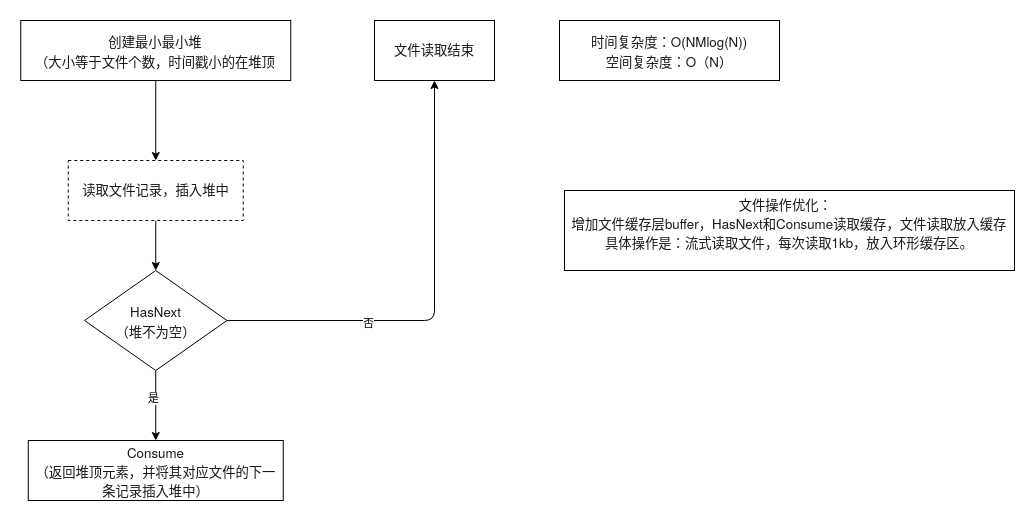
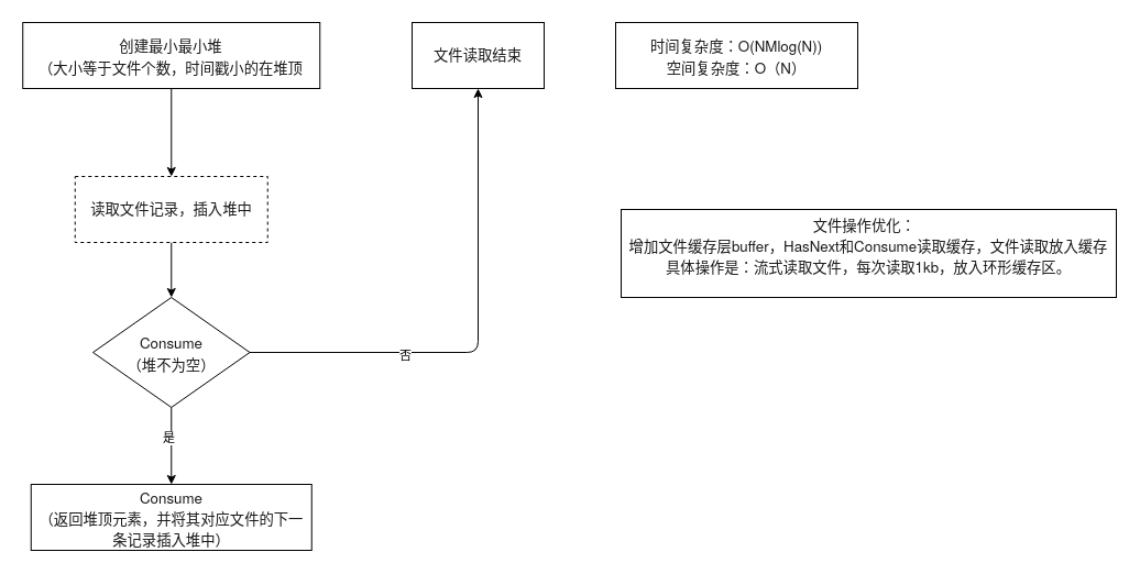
  <mxCell id="0" />
  <mxCell id="1" parent="0" />
  <mxCell id="2" value="" style="edgeStyle=none;html=1;" edge="1" parent="1" source="3" target="5"><mxGeometry relative="1" as="geometry" /></mxCell>
  <mxCell id="3" value="&lt;p style=&quot;box-sizing: border-box ; margin: 0px ; padding: 0px ; color: rgb(0 , 0 , 0) ; font-family: &amp;#34;helvetica neue&amp;#34; , &amp;#34;helvetica&amp;#34; , &amp;#34;pingfang sc&amp;#34; , &amp;#34;hiragino sans gb&amp;#34; , &amp;#34;microsoft yahei&amp;#34; , &amp;#34;\5 fae8f6f96c59ed1&amp;#34; , &amp;#34;arial&amp;#34; , sans-serif ; font-size: 16px ; background-color: rgb(255 , 255 , 255) ; line-height: 1.2&quot;&gt;&lt;span style=&quot;box-sizing: border-box ; color: rgb(25 , 25 , 25) ; font-size: 10pt&quot;&gt;创建最小最小堆&lt;/span&gt;&lt;/p&gt;&lt;p style=&quot;box-sizing: border-box ; margin: 0px ; padding: 0px ; color: rgb(0 , 0 , 0) ; font-family: &amp;#34;helvetica neue&amp;#34; , &amp;#34;helvetica&amp;#34; , &amp;#34;pingfang sc&amp;#34; , &amp;#34;hiragino sans gb&amp;#34; , &amp;#34;microsoft yahei&amp;#34; , &amp;#34;\5 fae8f6f96c59ed1&amp;#34; , &amp;#34;arial&amp;#34; , sans-serif ; font-size: 16px ; background-color: rgb(255 , 255 , 255) ; line-height: 1.2&quot;&gt;&lt;span style=&quot;box-sizing: border-box ; color: rgb(25 , 25 , 25) ; font-size: 10pt&quot;&gt;（大小等于文件个数，时间戳小的在堆顶&lt;/span&gt;&lt;/p&gt;" style="rounded=0;whiteSpace=wrap;html=1;" vertex="1" parent="1"><mxGeometry x="20.25" y="20" width="270" height="60" as="geometry" /></mxCell>
  <mxCell id="4" value="" style="edgeStyle=none;html=1;" edge="1" parent="1" source="5" target="10"><mxGeometry relative="1" as="geometry" /></mxCell>
  <mxCell id="5" value="&lt;span style=&quot;color: rgb(25 , 25 , 25) ; font-size: 13.333px ; background-color: rgb(255 , 255 , 255)&quot;&gt;读取文件记录，插入堆中&lt;/span&gt;" style="whiteSpace=wrap;html=1;rounded=0;dashed=1;" vertex="1" parent="1"><mxGeometry x="67.75" y="160" width="175" height="60" as="geometry" /></mxCell>
  <mxCell id="6" value="" style="edgeStyle=none;html=1;" edge="1" parent="1" source="10" target="11"><mxGeometry relative="1" as="geometry" /></mxCell>
  <mxCell id="7" value="是" style="edgeLabel;html=1;align=center;verticalAlign=middle;resizable=0;points=[];" vertex="1" connectable="0" parent="6"><mxGeometry x="-0.222" y="-3" relative="1" as="geometry"><mxPoint as="offset" /></mxGeometry></mxCell>
  <mxCell id="8" value="" style="edgeStyle=none;html=1;" edge="1" parent="1" source="10" target="12"><mxGeometry relative="1" as="geometry"><Array as="points"><mxPoint x="434" y="320" /></Array></mxGeometry></mxCell>
  <mxCell id="9" value="否" style="edgeLabel;html=1;align=center;verticalAlign=middle;resizable=0;points=[];" vertex="1" connectable="0" parent="8"><mxGeometry x="-0.371" y="-2" relative="1" as="geometry"><mxPoint as="offset" /></mxGeometry></mxCell>
- <mxCell id="10" value="&lt;p style=&quot;box-sizing: border-box ; margin: 0px ; padding: 0px ; color: rgb(0 , 0 , 0) ; font-family: &amp;#34;helvetica neue&amp;#34; , &amp;#34;helvetica&amp;#34; , &amp;#34;pingfang sc&amp;#34; , &amp;#34;hiragino sans gb&amp;#34; , &amp;#34;microsoft yahei&amp;#34; , &amp;#34;\5 fae8f6f96c59ed1&amp;#34; , &amp;#34;arial&amp;#34; , sans-serif ; font-size: 16px ; background-color: rgb(255 , 255 , 255) ; line-height: 1.2&quot;&gt;&lt;span style=&quot;box-sizing: border-box ; color: rgb(25 , 25 , 25) ; font-size: 10pt&quot;&gt;HasNext&lt;/span&gt;&lt;/p&gt;&lt;p style=&quot;box-sizing: border-box ; margin: 0px ; padding: 0px ; color: rgb(0 , 0 , 0) ; font-family: &amp;#34;helvetica neue&amp;#34; , &amp;#34;helvetica&amp;#34; , &amp;#34;pingfang sc&amp;#34; , &amp;#34;hiragino sans gb&amp;#34; , &amp;#34;microsoft yahei&amp;#34; , &amp;#34;\5 fae8f6f96c59ed1&amp;#34; , &amp;#34;arial&amp;#34; , sans-serif ; font-size: 16px ; background-color: rgb(255 , 255 , 255) ; line-height: 1.2&quot;&gt;&lt;span style=&quot;box-sizing: border-box ; color: rgb(25 , 25 , 25) ; font-size: 10pt&quot;&gt;（堆不为空）&lt;/span&gt;&lt;/p&gt;" style="rhombus;whiteSpace=wrap;html=1;rounded=0;" vertex="1" parent="1"><mxGeometry x="84" y="270" width="142.5" height="100" as="geometry" /></mxCell>
+ <mxCell id="10" value="&lt;p style=&quot;box-sizing: border-box ; margin: 0px ; padding: 0px ; color: rgb(0 , 0 , 0) ; font-family: &amp;#34;helvetica neue&amp;#34; , &amp;#34;helvetica&amp;#34; , &amp;#34;pingfang sc&amp;#34; , &amp;#34;hiragino sans gb&amp;#34; , &amp;#34;microsoft yahei&amp;#34; , &amp;#34;\5 fae8f6f96c59ed1&amp;#34; , &amp;#34;arial&amp;#34; , sans-serif ; font-size: 16px ; background-color: rgb(255 , 255 , 255) ; line-height: 1.2&quot;&gt;&lt;span style=&quot;box-sizing: border-box ; color: rgb(25 , 25 , 25) ; font-size: 10pt&quot;&gt;Consume&lt;/span&gt;&lt;/p&gt;&lt;p style=&quot;box-sizing: border-box ; margin: 0px ; padding: 0px ; color: rgb(0 , 0 , 0) ; font-family: &amp;#34;helvetica neue&amp;#34; , &amp;#34;helvetica&amp;#34; , &amp;#34;pingfang sc&amp;#34; , &amp;#34;hiragino sans gb&amp;#34; , &amp;#34;microsoft yahei&amp;#34; , &amp;#34;\5 fae8f6f96c59ed1&amp;#34; , &amp;#34;arial&amp;#34; , sans-serif ; font-size: 16px ; background-color: rgb(255 , 255 , 255) ; line-height: 1.2&quot;&gt;&lt;span style=&quot;box-sizing: border-box ; color: rgb(25 , 25 , 25) ; font-size: 10pt&quot;&gt;（堆不为空）&lt;/span&gt;&lt;/p&gt;" style="rhombus;whiteSpace=wrap;html=1;rounded=0;" vertex="1" parent="1"><mxGeometry x="84" y="270" width="142.5" height="100" as="geometry" /></mxCell>
  <mxCell id="11" value="&lt;p style=&quot;box-sizing: border-box ; margin: 0px ; padding: 0px ; color: rgb(0 , 0 , 0) ; font-family: &amp;#34;helvetica neue&amp;#34; , &amp;#34;helvetica&amp;#34; , &amp;#34;pingfang sc&amp;#34; , &amp;#34;hiragino sans gb&amp;#34; , &amp;#34;microsoft yahei&amp;#34; , &amp;#34;\5 fae8f6f96c59ed1&amp;#34; , &amp;#34;arial&amp;#34; , sans-serif ; font-size: 16px ; background-color: rgb(255 , 255 , 255) ; line-height: 1.2&quot;&gt;&lt;span style=&quot;box-sizing: border-box ; color: rgb(25 , 25 , 25) ; font-size: 10pt&quot;&gt;Consume&lt;/span&gt;&lt;/p&gt;&lt;p style=&quot;box-sizing: border-box ; margin: 0px ; padding: 0px ; color: rgb(0 , 0 , 0) ; font-family: &amp;#34;helvetica neue&amp;#34; , &amp;#34;helvetica&amp;#34; , &amp;#34;pingfang sc&amp;#34; , &amp;#34;hiragino sans gb&amp;#34; , &amp;#34;microsoft yahei&amp;#34; , &amp;#34;\5 fae8f6f96c59ed1&amp;#34; , &amp;#34;arial&amp;#34; , sans-serif ; font-size: 16px ; background-color: rgb(255 , 255 , 255) ; line-height: 1.2&quot;&gt;&lt;span style=&quot;box-sizing: border-box ; color: rgb(25 , 25 , 25) ; font-size: 10pt&quot;&gt;（返回堆顶元素，并将其对应文件的下一条记录插入堆中）&lt;/span&gt;&lt;/p&gt;" style="whiteSpace=wrap;html=1;rounded=0;" vertex="1" parent="1"><mxGeometry x="27.75" y="440" width="255" height="60" as="geometry" /></mxCell>
  <mxCell id="12" value="&lt;span style=&quot;color: rgb(25 , 25 , 25) ; font-size: 13.333px ; background-color: rgb(255 , 255 , 255)&quot;&gt;文件读取结束&lt;/span&gt;" style="whiteSpace=wrap;html=1;rounded=0;" vertex="1" parent="1"><mxGeometry x="374" y="20" width="120" height="60" as="geometry" /></mxCell>
  <mxCell id="13" value="&lt;p style=&quot;box-sizing: border-box ; margin: 0px ; padding: 0px ; color: rgb(0 , 0 , 0) ; font-family: &amp;#34;helvetica neue&amp;#34; , &amp;#34;helvetica&amp;#34; , &amp;#34;pingfang sc&amp;#34; , &amp;#34;hiragino sans gb&amp;#34; , &amp;#34;microsoft yahei&amp;#34; , &amp;#34;\5 fae8f6f96c59ed1&amp;#34; , &amp;#34;arial&amp;#34; , sans-serif ; font-size: 16px ; background-color: rgb(255 , 255 , 255) ; line-height: 1.2&quot;&gt;&lt;span style=&quot;box-sizing: border-box ; color: rgb(25 , 25 , 25) ; font-size: 10pt&quot;&gt;时间复杂度：O(NMlog(N))&lt;/span&gt;&lt;/p&gt;&lt;p style=&quot;box-sizing: border-box ; margin: 0px ; padding: 0px ; color: rgb(0 , 0 , 0) ; font-family: &amp;#34;helvetica neue&amp;#34; , &amp;#34;helvetica&amp;#34; , &amp;#34;pingfang sc&amp;#34; , &amp;#34;hiragino sans gb&amp;#34; , &amp;#34;microsoft yahei&amp;#34; , &amp;#34;\5 fae8f6f96c59ed1&amp;#34; , &amp;#34;arial&amp;#34; , sans-serif ; font-size: 16px ; background-color: rgb(255 , 255 , 255) ; line-height: 1.2&quot;&gt;&lt;span style=&quot;box-sizing: border-box ; color: rgb(25 , 25 , 25) ; font-size: 10pt&quot;&gt;空间复杂度：O（N）&lt;/span&gt;&lt;/p&gt;" style="rounded=0;whiteSpace=wrap;html=1;" vertex="1" parent="1"><mxGeometry x="559" y="20" width="220" height="60" as="geometry" /></mxCell>
  <mxCell id="14" value="&lt;p style=&quot;box-sizing: border-box ; margin: 0px ; padding: 0px ; color: rgb(0 , 0 , 0) ; font-family: &amp;#34;helvetica neue&amp;#34; , &amp;#34;helvetica&amp;#34; , &amp;#34;pingfang sc&amp;#34; , &amp;#34;hiragino sans gb&amp;#34; , &amp;#34;microsoft yahei&amp;#34; , &amp;#34;\5 fae8f6f96c59ed1&amp;#34; , &amp;#34;arial&amp;#34; , sans-serif ; font-size: 16px ; background-color: rgb(255 , 255 , 255) ; line-height: 1.2&quot;&gt;&lt;span style=&quot;box-sizing: border-box ; color: rgb(25 , 25 , 25) ; font-size: 10pt&quot;&gt;文件操作优化：&amp;nbsp;&amp;nbsp;&lt;/span&gt;&lt;/p&gt;&lt;p style=&quot;box-sizing: border-box ; margin: 0px ; padding: 0px ; color: rgb(0 , 0 , 0) ; font-family: &amp;#34;helvetica neue&amp;#34; , &amp;#34;helvetica&amp;#34; , &amp;#34;pingfang sc&amp;#34; , &amp;#34;hiragino sans gb&amp;#34; , &amp;#34;microsoft yahei&amp;#34; , &amp;#34;\5 fae8f6f96c59ed1&amp;#34; , &amp;#34;arial&amp;#34; , sans-serif ; font-size: 16px ; background-color: rgb(255 , 255 , 255) ; line-height: 1.2&quot;&gt;&lt;span style=&quot;color: rgb(25 , 25 , 25) ; font-size: 10pt&quot;&gt;增加文件缓存层buffer，HasNext和Consume读取缓存，文件读取放入缓存&lt;/span&gt;&lt;/p&gt;&lt;p style=&quot;box-sizing: border-box ; margin: 0px ; padding: 0px ; color: rgb(0 , 0 , 0) ; font-family: &amp;#34;helvetica neue&amp;#34; , &amp;#34;helvetica&amp;#34; , &amp;#34;pingfang sc&amp;#34; , &amp;#34;hiragino sans gb&amp;#34; , &amp;#34;microsoft yahei&amp;#34; , &amp;#34;\5 fae8f6f96c59ed1&amp;#34; , &amp;#34;arial&amp;#34; , sans-serif ; font-size: 16px ; background-color: rgb(255 , 255 , 255) ; line-height: 1.2&quot;&gt;&lt;span style=&quot;box-sizing: border-box ; color: rgb(25 , 25 , 25) ; font-size: 10pt&quot;&gt;具体操作是：流式读取文件，每次读取1kb，放入环形缓存区。                   &lt;/span&gt;&lt;/p&gt;&lt;div&gt;&lt;span style=&quot;box-sizing: border-box ; color: rgb(25 , 25 , 25) ; font-size: 10pt&quot;&gt;&lt;br&gt;&lt;/span&gt;&lt;/div&gt;" style="rounded=0;whiteSpace=wrap;html=1;" vertex="1" parent="1"><mxGeometry x="564" y="190" width="450" height="80" as="geometry" /></mxCell>
